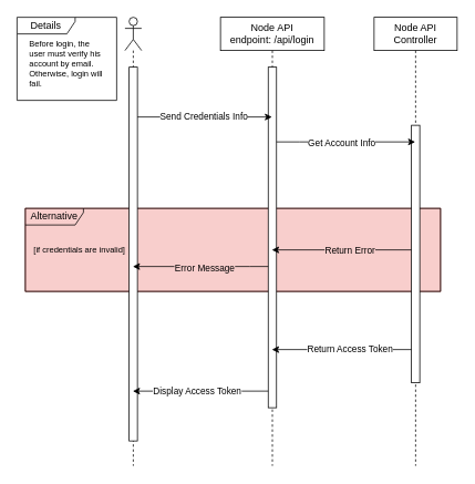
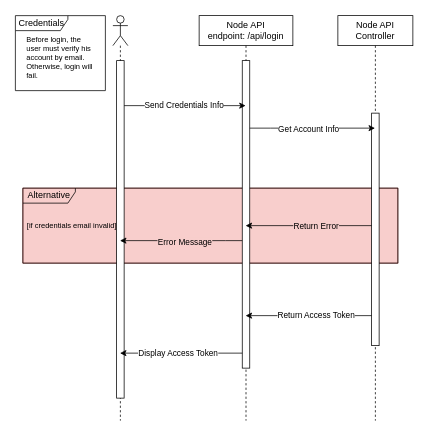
  <mxCell id="0" />
  <mxCell id="1" parent="0" />
  <mxCell id="2" value="" style="rounded=0;whiteSpace=wrap;html=1;strokeColor=#b85450;fillColor=#F8CECC;" parent="1" vertex="1"><mxGeometry x="30" y="250" width="500" height="100" as="geometry" /></mxCell>
  <mxCell id="3" value="Alternative" style="shape=umlFrame;whiteSpace=wrap;html=1;pointerEvents=0;width=70;height=20;fillColor=none;" parent="1" vertex="1"><mxGeometry x="30" y="250" width="500" height="100" as="geometry" /></mxCell>
  <mxCell id="4" value="" style="shape=umlLifeline;perimeter=lifelinePerimeter;whiteSpace=wrap;html=1;container=1;dropTarget=0;collapsible=0;recursiveResize=0;outlineConnect=0;portConstraint=eastwest;newEdgeStyle={&quot;edgeStyle&quot;:&quot;elbowEdgeStyle&quot;,&quot;elbow&quot;:&quot;vertical&quot;,&quot;curved&quot;:0,&quot;rounded&quot;:0};participant=umlActor;" parent="1" vertex="1"><mxGeometry x="150" y="20" width="20" height="540" as="geometry" /></mxCell>
  <mxCell id="5" value="" style="html=1;points=[];perimeter=orthogonalPerimeter;outlineConnect=0;targetShapes=umlLifeline;portConstraint=eastwest;newEdgeStyle={&quot;edgeStyle&quot;:&quot;elbowEdgeStyle&quot;,&quot;elbow&quot;:&quot;vertical&quot;,&quot;curved&quot;:0,&quot;rounded&quot;:0};" parent="4" vertex="1"><mxGeometry x="5" y="60" width="10" height="450" as="geometry" /></mxCell>
  <mxCell id="6" value="Node API&lt;br&gt;endpoint: /api/login" style="shape=umlLifeline;perimeter=lifelinePerimeter;whiteSpace=wrap;html=1;container=1;dropTarget=0;collapsible=0;recursiveResize=0;outlineConnect=0;portConstraint=eastwest;newEdgeStyle={&quot;edgeStyle&quot;:&quot;elbowEdgeStyle&quot;,&quot;elbow&quot;:&quot;vertical&quot;,&quot;curved&quot;:0,&quot;rounded&quot;:0};" parent="1" vertex="1"><mxGeometry x="265" y="20" width="125" height="540" as="geometry" /></mxCell>
  <mxCell id="7" value="" style="html=1;points=[];perimeter=orthogonalPerimeter;outlineConnect=0;targetShapes=umlLifeline;portConstraint=eastwest;newEdgeStyle={&quot;edgeStyle&quot;:&quot;elbowEdgeStyle&quot;,&quot;elbow&quot;:&quot;vertical&quot;,&quot;curved&quot;:0,&quot;rounded&quot;:0};" parent="6" vertex="1"><mxGeometry x="57.5" y="60" width="10" height="410" as="geometry" /></mxCell>
  <mxCell id="8" style="edgeStyle=elbowEdgeStyle;rounded=0;orthogonalLoop=1;jettySize=auto;html=1;elbow=vertical;curved=0;" edge="1" parent="1" source="10" target="6"><mxGeometry relative="1" as="geometry"><Array as="points"><mxPoint x="420" y="420" /></Array></mxGeometry></mxCell>
  <mxCell id="9" value="Return Access Token" style="edgeLabel;html=1;align=center;verticalAlign=middle;resizable=0;points=[];" vertex="1" connectable="0" parent="8"><mxGeometry x="0.142" y="-1" relative="1" as="geometry"><mxPoint x="19" as="offset" /></mxGeometry></mxCell>
  <mxCell id="10" value="Node API&lt;br&gt;Controller" style="shape=umlLifeline;perimeter=lifelinePerimeter;whiteSpace=wrap;html=1;container=1;dropTarget=0;collapsible=0;recursiveResize=0;outlineConnect=0;portConstraint=eastwest;newEdgeStyle={&quot;edgeStyle&quot;:&quot;elbowEdgeStyle&quot;,&quot;elbow&quot;:&quot;vertical&quot;,&quot;curved&quot;:0,&quot;rounded&quot;:0};" parent="1" vertex="1"><mxGeometry x="450" y="20" width="100" height="540" as="geometry" /></mxCell>
  <mxCell id="11" value="" style="html=1;points=[];perimeter=orthogonalPerimeter;outlineConnect=0;targetShapes=umlLifeline;portConstraint=eastwest;newEdgeStyle={&quot;edgeStyle&quot;:&quot;elbowEdgeStyle&quot;,&quot;elbow&quot;:&quot;vertical&quot;,&quot;curved&quot;:0,&quot;rounded&quot;:0};" parent="10" vertex="1"><mxGeometry x="45" y="130" width="10" height="310" as="geometry" /></mxCell>
- <mxCell id="12" value="&lt;font style=&quot;font-size: 10px;&quot;&gt;[if credentials are invalid]&lt;/font&gt;" style="text;html=1;align=center;verticalAlign=middle;resizable=0;points=[];autosize=1;strokeColor=none;fillColor=none;" parent="1" vertex="1"><mxGeometry x="30" y="285" width="130" height="30" as="geometry" /></mxCell>
+ <mxCell id="12" value="&lt;font style=&quot;font-size: 10px;&quot;&gt;[if credentials email invalid]&lt;/font&gt;" style="text;html=1;align=center;verticalAlign=middle;resizable=0;points=[];autosize=1;strokeColor=none;fillColor=none;" parent="1" vertex="1"><mxGeometry x="30" y="285" width="130" height="30" as="geometry" /></mxCell>
  <mxCell id="13" style="edgeStyle=elbowEdgeStyle;rounded=0;orthogonalLoop=1;jettySize=auto;html=1;elbow=vertical;curved=0;" parent="1" source="7" target="10" edge="1"><mxGeometry relative="1" as="geometry"><Array as="points"><mxPoint x="360" y="170" /><mxPoint x="420" y="160" /></Array></mxGeometry></mxCell>
  <mxCell id="14" value="Get Account Info" style="edgeLabel;html=1;align=center;verticalAlign=middle;resizable=0;points=[];labelBackgroundColor=#FFFFFF;" parent="13" vertex="1" connectable="0"><mxGeometry x="-0.071" y="-3" relative="1" as="geometry"><mxPoint y="-3" as="offset" /></mxGeometry></mxCell>
  <mxCell id="15" style="edgeStyle=elbowEdgeStyle;rounded=0;orthogonalLoop=1;jettySize=auto;html=1;elbow=vertical;curved=0;" parent="1" source="5" target="6" edge="1"><mxGeometry relative="1" as="geometry"><Array as="points"><mxPoint x="240" y="140" /><mxPoint x="230" y="140" /></Array></mxGeometry></mxCell>
  <mxCell id="16" value="Send Credentials Info" style="edgeLabel;html=1;align=center;verticalAlign=middle;resizable=0;points=[];labelBackgroundColor=#FFFFFF;" parent="15" vertex="1" connectable="0"><mxGeometry x="-0.375" y="2" relative="1" as="geometry"><mxPoint x="28" as="offset" /></mxGeometry></mxCell>
  <mxCell id="17" style="edgeStyle=elbowEdgeStyle;rounded=0;orthogonalLoop=1;jettySize=auto;html=1;elbow=vertical;curved=0;" parent="1" source="7" target="4" edge="1"><mxGeometry relative="1" as="geometry"><Array as="points"><mxPoint x="300" y="320" /><mxPoint x="280" y="260" /><mxPoint x="260" y="230" /></Array></mxGeometry></mxCell>
  <mxCell id="18" value="Error Message" style="edgeLabel;html=1;align=center;verticalAlign=middle;resizable=0;points=[];labelBackgroundColor=#F8CECC;" parent="17" vertex="1" connectable="0"><mxGeometry x="0.282" y="1" relative="1" as="geometry"><mxPoint x="27" as="offset" /></mxGeometry></mxCell>
  <mxCell id="19" style="edgeStyle=elbowEdgeStyle;rounded=0;orthogonalLoop=1;jettySize=auto;html=1;elbow=vertical;curved=0;" parent="1" source="7" target="4" edge="1"><mxGeometry relative="1" as="geometry"><Array as="points"><mxPoint x="250" y="470" /></Array></mxGeometry></mxCell>
  <mxCell id="20" value="Display Access Token" style="edgeLabel;html=1;align=center;verticalAlign=middle;resizable=0;points=[];labelBackgroundColor=#FFFFFF;" parent="19" vertex="1" connectable="0"><mxGeometry x="0.057" y="3" relative="1" as="geometry"><mxPoint y="-4" as="offset" /></mxGeometry></mxCell>
- <mxCell id="21" value="Details" style="shape=umlFrame;whiteSpace=wrap;html=1;pointerEvents=0;width=70;height=20;" parent="1" vertex="1"><mxGeometry x="20" y="20" width="120" height="100" as="geometry" /></mxCell>
+ <mxCell id="21" value="Credentials" style="shape=umlFrame;whiteSpace=wrap;html=1;pointerEvents=0;width=70;height=20;" parent="1" vertex="1"><mxGeometry x="20" y="20" width="120" height="100" as="geometry" /></mxCell>
  <mxCell id="22" value="&lt;h1 style=&quot;font-size: 10px;&quot;&gt;&lt;span style=&quot;font-weight: 400;&quot;&gt;Before login, the user must verify his account by email. Otherwise, login will fail.&lt;/span&gt;&lt;/h1&gt;" style="text;html=1;strokeColor=none;fillColor=none;spacing=5;spacingTop=-20;whiteSpace=wrap;overflow=hidden;rounded=0;fontSize=10;" parent="1" vertex="1"><mxGeometry x="30" y="50" width="100" height="60" as="geometry" /></mxCell>
  <mxCell id="23" style="edgeStyle=elbowEdgeStyle;rounded=0;orthogonalLoop=1;jettySize=auto;html=1;elbow=vertical;curved=0;" edge="1" parent="1" source="11" target="6"><mxGeometry relative="1" as="geometry"><Array as="points"><mxPoint x="410" y="300" /></Array></mxGeometry></mxCell>
  <mxCell id="24" value="Return Error" style="edgeLabel;html=1;align=center;verticalAlign=middle;resizable=0;points=[];labelBackgroundColor=#F8CECC;" vertex="1" connectable="0" parent="23"><mxGeometry x="-0.107" y="1" relative="1" as="geometry"><mxPoint y="-1" as="offset" /></mxGeometry></mxCell>
